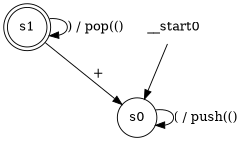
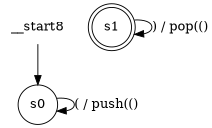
  digraph {
    n1 [label=s0 shape=circle]
    n2 [label=s1 shape=doublecircle]
-   __start0 [shape=none]
+   __start0 [shape=none label=__start8]
    n1 -> n1 [label="( / push(()"]
-   n2 -> n1 [label="+"]
    n2 -> n2 [label=") / pop(()"]
    __start0 -> n1
  }
